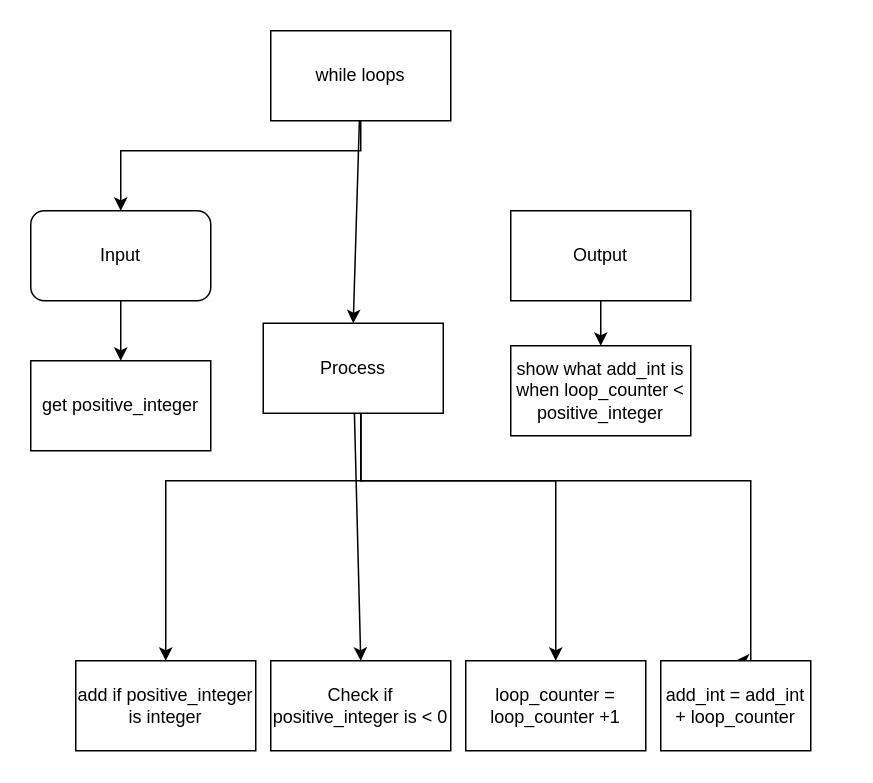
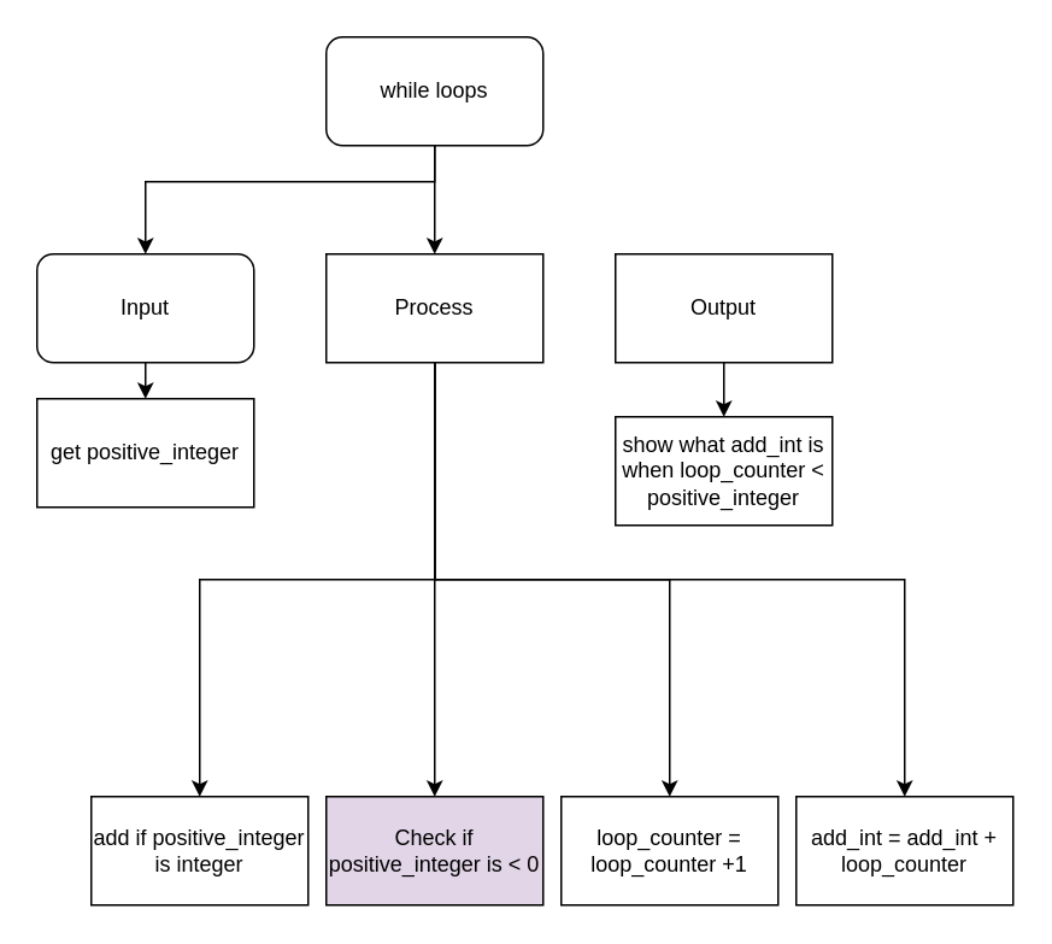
  <mxCell id="0" />
  <mxCell id="1" parent="0" />
  <mxCell id="2" style="edgeStyle=none;html=1;entryX=0.5;entryY=0;entryDx=0;entryDy=0;rounded=0;" parent="1" source="4" target="9" edge="1"><mxGeometry relative="1" as="geometry" /></mxCell>
  <mxCell id="3" style="edgeStyle=orthogonalEdgeStyle;rounded=0;html=1;entryX=0.5;entryY=0;entryDx=0;entryDy=0;" parent="1" source="4" target="13" edge="1"><mxGeometry relative="1" as="geometry"><Array as="points"><mxPoint x="240" y="100" /><mxPoint x="80" y="100" /></Array></mxGeometry></mxCell>
- <mxCell id="4" value="while loops" style="rounded=0;whiteSpace=wrap;html=1;" parent="1" vertex="1"><mxGeometry x="180" y="20" width="120" height="60" as="geometry" /></mxCell>
+ <mxCell id="4" value="while loops" style="whiteSpace=wrap;html=1;rounded=1;" parent="1" vertex="1"><mxGeometry x="180" y="20" width="120" height="60" as="geometry" /></mxCell>
  <mxCell id="5" style="edgeStyle=orthogonalEdgeStyle;rounded=0;html=1;entryX=0.5;entryY=0;entryDx=0;entryDy=0;" parent="1" source="9" target="15" edge="1"><mxGeometry relative="1" as="geometry"><Array as="points"><mxPoint x="240" y="320" /><mxPoint x="110" y="320" /></Array></mxGeometry></mxCell>
  <mxCell id="6" style="edgeStyle=orthogonalEdgeStyle;html=1;entryX=0.5;entryY=0;entryDx=0;entryDy=0;rounded=0;" parent="1" source="9" edge="1"><mxGeometry relative="1" as="geometry"><Array as="points"><mxPoint x="240" y="320" /><mxPoint x="370" y="320" /></Array><mxPoint x="370" y="440" as="targetPoint" /></mxGeometry></mxCell>
  <mxCell id="7" style="edgeStyle=none;html=1;entryX=0.5;entryY=0;entryDx=0;entryDy=0;" parent="1" source="9" target="17" edge="1"><mxGeometry relative="1" as="geometry" /></mxCell>
  <mxCell id="8" style="edgeStyle=orthogonalEdgeStyle;html=1;entryX=0.5;entryY=0;entryDx=0;entryDy=0;rounded=0;" edge="1" parent="1" source="9" target="19"><mxGeometry relative="1" as="geometry"><Array as="points"><mxPoint x="240" y="320" /><mxPoint x="500" y="320" /></Array></mxGeometry></mxCell>
- <mxCell id="9" value="Process" style="rounded=0;whiteSpace=wrap;html=1;" parent="1" vertex="1"><mxGeometry x="175" y="215" width="120" height="60" as="geometry" /></mxCell>
+ <mxCell id="9" value="Process" style="rounded=0;whiteSpace=wrap;html=1;" parent="1" vertex="1"><mxGeometry x="180" y="140" width="120" height="60" as="geometry" /></mxCell>
  <mxCell id="10" style="edgeStyle=orthogonalEdgeStyle;rounded=0;html=1;" parent="1" source="11" target="16" edge="1"><mxGeometry relative="1" as="geometry" /></mxCell>
  <mxCell id="11" value="Output" style="rounded=0;whiteSpace=wrap;html=1;" parent="1" vertex="1"><mxGeometry x="340" y="140" width="120" height="60" as="geometry" /></mxCell>
  <mxCell id="12" style="edgeStyle=orthogonalEdgeStyle;rounded=0;html=1;" parent="1" source="13" target="14" edge="1"><mxGeometry relative="1" as="geometry" /></mxCell>
  <mxCell id="13" value="Input" style="whiteSpace=wrap;html=1;rounded=1;" parent="1" vertex="1"><mxGeometry x="20" y="140" width="120" height="60" as="geometry" /></mxCell>
- <mxCell id="14" value="get positive_integer" style="rounded=0;whiteSpace=wrap;html=1;" parent="1" vertex="1"><mxGeometry x="20" y="240" width="120" height="60" as="geometry" /></mxCell>
+ <mxCell id="14" value="get positive_integer" style="rounded=0;whiteSpace=wrap;html=1;" parent="1" vertex="1"><mxGeometry x="20" y="220" width="120" height="60" as="geometry" /></mxCell>
  <mxCell id="15" value="add if positive_integer is integer" style="rounded=0;whiteSpace=wrap;html=1;" parent="1" vertex="1"><mxGeometry x="50" y="440" width="120" height="60" as="geometry" /></mxCell>
  <mxCell id="16" value="show what add_int is when loop_counter &amp;lt; positive_integer" style="rounded=0;whiteSpace=wrap;html=1;" parent="1" vertex="1"><mxGeometry x="340" y="230" width="120" height="60" as="geometry" /></mxCell>
- <mxCell id="17" value="Check if positive_integer is &amp;lt; 0" style="rounded=0;whiteSpace=wrap;html=1;" parent="1" vertex="1"><mxGeometry x="180" y="440" width="120" height="60" as="geometry" /></mxCell>
+ <mxCell id="17" value="Check if positive_integer is &amp;lt; 0" style="rounded=0;whiteSpace=wrap;html=1;fillColor=#e1d5e7;" parent="1" vertex="1"><mxGeometry x="180" y="440" width="120" height="60" as="geometry" /></mxCell>
  <mxCell id="18" value="loop_counter = loop_counter +1" style="rounded=0;whiteSpace=wrap;html=1;" vertex="1" parent="1"><mxGeometry x="310" y="440" width="120" height="60" as="geometry" /></mxCell>
- <mxCell id="19" value="add_int = add_int + loop_counter" style="rounded=0;whiteSpace=wrap;html=1;" vertex="1" parent="1"><mxGeometry x="440" y="440" width="100" height="60" as="geometry" /></mxCell>
+ <mxCell id="19" value="add_int = add_int + loop_counter" style="rounded=0;whiteSpace=wrap;html=1;" vertex="1" parent="1"><mxGeometry x="440" y="440" width="120" height="60" as="geometry" /></mxCell>
